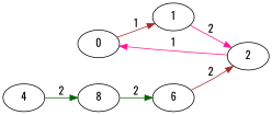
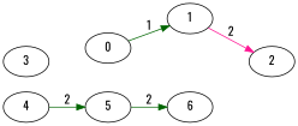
  digraph {
    fontname=Oswald
    rankdir=LR
    node [fontname=Oswald]
    edge [color=brown fontname=Oswald]
    0
    1
    2
    4
-   5 [label=8]
+   5
+   3
    6
-   0 -> 1 [label=1]
+   0 -> 1 [color=darkgreen label=1]
    1 -> 2 [color=deeppink label=2]
-   2 -> 0 [color=deeppink label=1]
    4 -> 5 [color=darkgreen label=2]
    5 -> 6 [color=darkgreen label=2]
-   6 -> 2 [label=2]
  }
